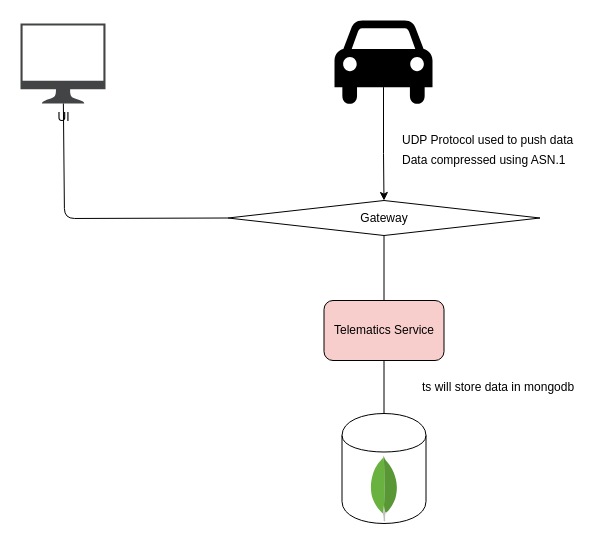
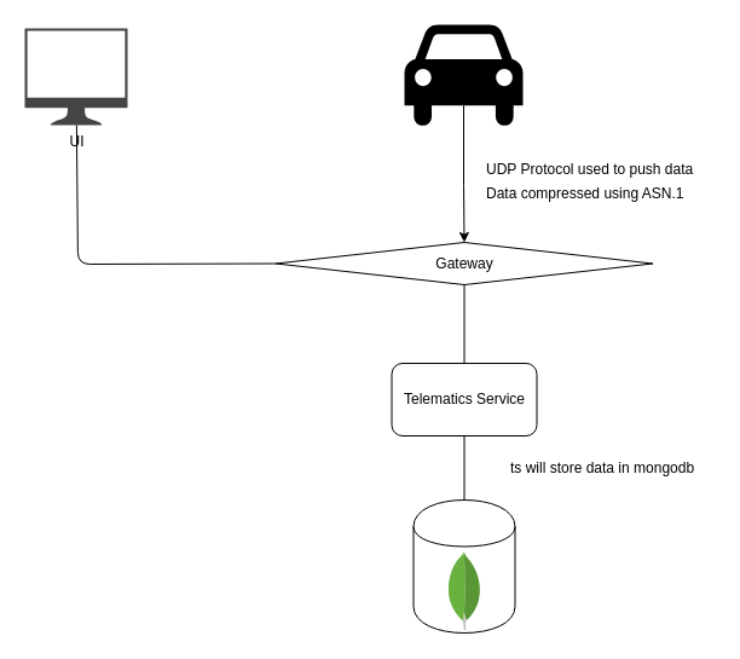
  <mxCell id="0" />
  <mxCell id="1" parent="0" />
  <mxCell id="2" style="edgeStyle=orthogonalEdgeStyle;rounded=0;orthogonalLoop=1;jettySize=auto;html=1;exitX=0.5;exitY=0.775;exitDx=0;exitDy=0;exitPerimeter=0;entryX=0.5;entryY=0;entryDx=0;entryDy=0;" edge="1" parent="1" source="3" target="5"><mxGeometry relative="1" as="geometry" /></mxCell>
  <mxCell id="3" value="" style="shape=mxgraph.signs.transportation.car_4;html=1;fillColor=#000000;strokeColor=none;verticalLabelPosition=bottom;verticalAlign=top;align=center;" vertex="1" parent="1"><mxGeometry x="334" y="20" width="98" height="86" as="geometry" /></mxCell>
  <mxCell id="4" style="edgeStyle=orthogonalEdgeStyle;rounded=0;orthogonalLoop=1;jettySize=auto;html=1;exitX=0.5;exitY=1;exitDx=0;exitDy=0;endArrow=none;endFill=0;" edge="1" parent="1" source="5" target="9"><mxGeometry relative="1" as="geometry" /></mxCell>
  <mxCell id="5" value="Gateway" style="rhombus;whiteSpace=wrap;html=1;" vertex="1" parent="1"><mxGeometry x="227.5" y="200" width="312" height="35" as="geometry" /></mxCell>
  <mxCell id="6" value="UDP Protocol used to push data" style="text;html=1;resizable=0;points=[];autosize=1;align=left;verticalAlign=top;spacingTop=-4;" vertex="1" parent="1"><mxGeometry x="400" y="130" width="190" height="20" as="geometry" /></mxCell>
  <mxCell id="7" value="Data compressed using ASN.1" style="text;html=1;resizable=0;points=[];autosize=1;align=left;verticalAlign=top;spacingTop=-4;" vertex="1" parent="1"><mxGeometry x="400" y="150" width="180" height="20" as="geometry" /></mxCell>
  <mxCell id="8" value="" style="edgeStyle=orthogonalEdgeStyle;rounded=0;orthogonalLoop=1;jettySize=auto;html=1;endArrow=none;endFill=0;" edge="1" parent="1" source="9" target="10"><mxGeometry relative="1" as="geometry" /></mxCell>
- <mxCell id="9" value="Telematics Service" style="rounded=1;whiteSpace=wrap;html=1;fillColor=#f8cecc;" vertex="1" parent="1"><mxGeometry x="323.5" y="300" width="120" height="60" as="geometry" /></mxCell>
+ <mxCell id="9" value="Telematics Service" style="rounded=1;whiteSpace=wrap;html=1;" vertex="1" parent="1"><mxGeometry x="323.5" y="300" width="120" height="60" as="geometry" /></mxCell>
  <mxCell id="10" value="" style="shape=cylinder;whiteSpace=wrap;html=1;boundedLbl=1;backgroundOutline=1;" vertex="1" parent="1"><mxGeometry x="341.5" y="413" width="84" height="110" as="geometry" /></mxCell>
  <mxCell id="11" value="" style="dashed=0;outlineConnect=0;html=1;align=center;labelPosition=center;verticalLabelPosition=bottom;verticalAlign=top;shape=mxgraph.weblogos.mongodb" vertex="1" parent="1"><mxGeometry x="369.5" y="455" width="28" height="66" as="geometry" /></mxCell>
  <mxCell id="12" value="ts will store data in mongodb" style="text;html=1;resizable=0;points=[];autosize=1;align=left;verticalAlign=top;spacingTop=-4;" vertex="1" parent="1"><mxGeometry x="420" y="376.5" width="170" height="20" as="geometry" /></mxCell>
  <mxCell id="13" value="UI" style="pointerEvents=1;shadow=0;dashed=0;html=1;strokeColor=none;fillColor=#434445;aspect=fixed;labelPosition=center;verticalLabelPosition=bottom;verticalAlign=top;align=center;outlineConnect=0;shape=mxgraph.vvd.monitor;" vertex="1" parent="1"><mxGeometry x="20" y="23" width="85" height="80" as="geometry" /></mxCell>
  <mxCell id="14" value="" style="endArrow=none;html=1;entryX=0;entryY=0.5;entryDx=0;entryDy=0;endFill=0;" edge="1" parent="1" source="13" target="5"><mxGeometry width="50" height="50" relative="1" as="geometry"><mxPoint x="70" y="110" as="sourcePoint" /><mxPoint x="120" y="160" as="targetPoint" /><Array as="points"><mxPoint x="64" y="218" /></Array></mxGeometry></mxCell>
